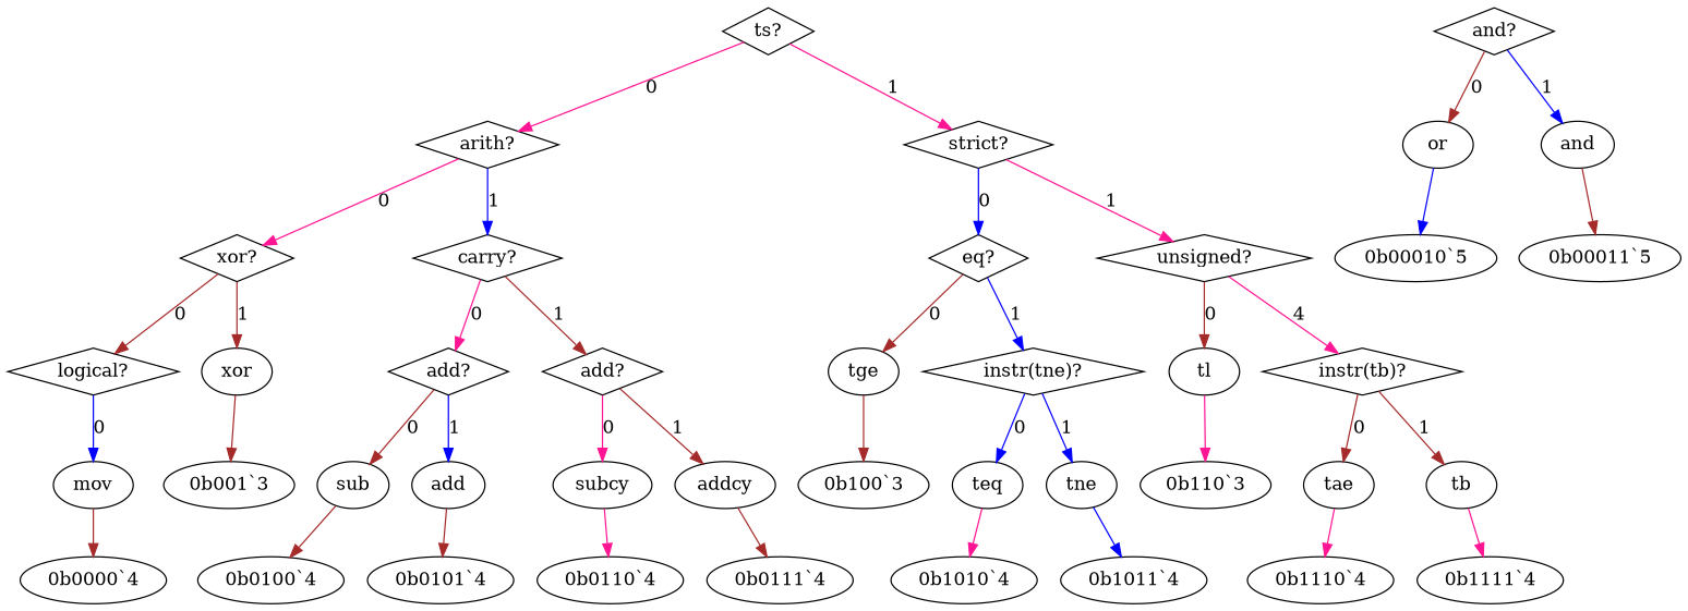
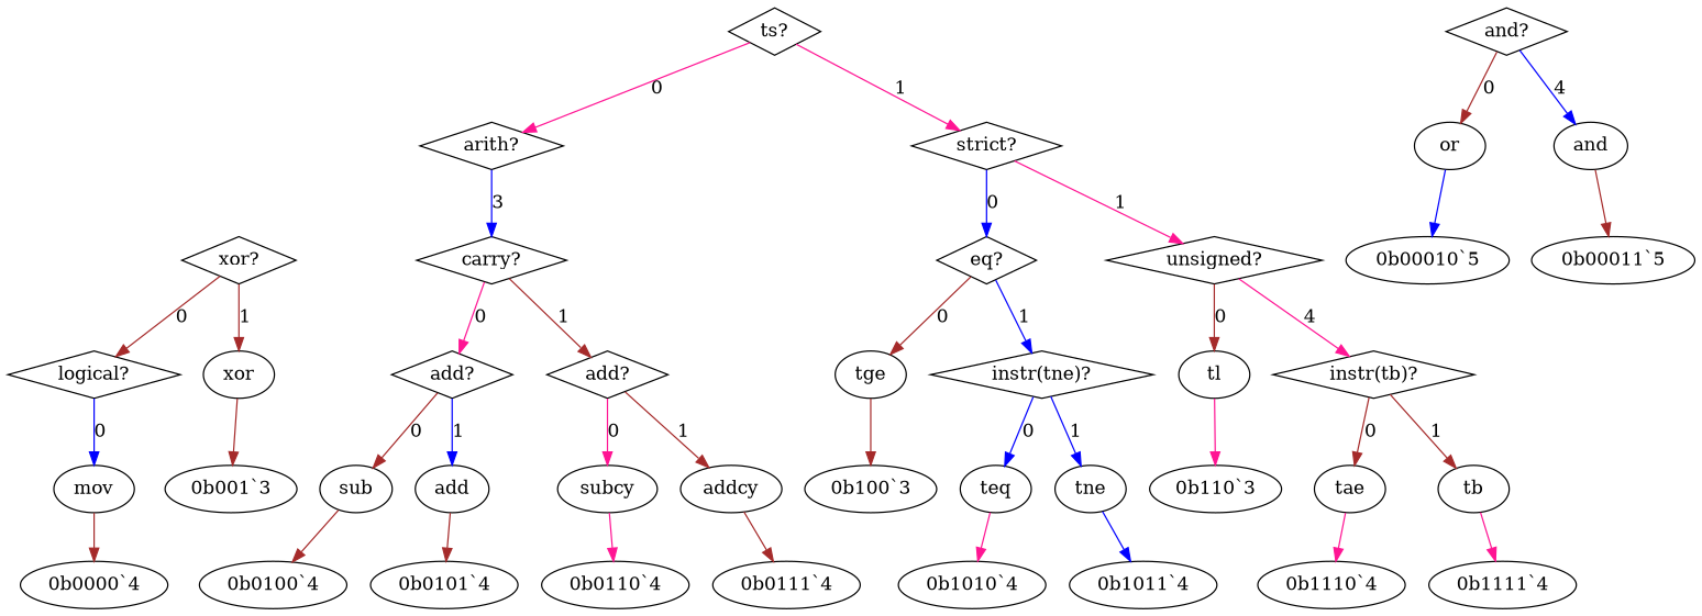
  digraph {
    edge [color=brown]
    n1 [label="ts?" shape=diamond]
    n2 [label="arith?" shape=diamond]
    n3 [label="strict?" shape=diamond]
    n4 [label="xor?" shape=diamond]
    n5 [label="carry?" shape=diamond]
    n6 [label="eq?" shape=diamond]
    n7 [label="unsigned?" shape=diamond]
    n8 [label="logical?" shape=diamond]
    n9 [label=xor]
    n10 [label="add?" shape=diamond]
    n11 [label="add?" shape=diamond]
    n12 [label=tge]
    n13 [label="instr(tne)?" shape=diamond]
    n14 [label=tl]
    n15 [label="instr(tb)?" shape=diamond]
    n16 [label=mov]
    "0b001`3"
    n18 [label=sub]
    n19 [label=add]
    n20 [label=subcy]
    n21 [label=addcy]
    "0b0000`4"
    n23 [label="and?" shape=diamond]
    n24 [label=or]
    n25 [label=and]
    "0b00010`5"
    "0b00011`5"
    "0b0100`4"
    "0b0101`4"
    "0b0110`4"
    "0b0111`4"
    "0b100`3"
    n33 [label=teq]
    n34 [label=tne]
    "0b110`3"
    n36 [label=tae]
    n37 [label=tb]
    "0b1010`4"
    "0b1011`4"
    "0b1110`4"
    "0b1111`4"
    n1 -> n2 [color=deeppink label=0]
    n1 -> n3 [color=deeppink label=1]
-   n2 -> n4 [color=deeppink label=0]
-   n2 -> n5 [color=blue label=1]
+   n2 -> n5 [color=blue label=3]
    n3 -> n6 [color=blue label=0]
    n3 -> n7 [color=deeppink label=1]
    n4 -> n8 [label=0]
    n4 -> n9 [label=1]
    n5 -> n10 [color=deeppink label=0]
    n5 -> n11 [label=1]
    n6 -> n12 [label=0]
    n6 -> n13 [color=blue label=1]
    n7 -> n14 [label=0]
    n7 -> n15 [color=deeppink label=4]
    n8 -> n16 [color=blue label=0]
    n9 -> "0b001`3"
    n10 -> n18 [label=0]
    n10 -> n19 [color=blue label=1]
    n11 -> n20 [color=deeppink label=0]
    n11 -> n21 [label=1]
    n12 -> "0b100`3"
    n13 -> n33 [color=blue label=0]
    n13 -> n34 [color=blue label=1]
    n14 -> "0b110`3" [color=deeppink]
    n15 -> n36 [label=0]
    n15 -> n37 [label=1]
    n16 -> "0b0000`4"
    n18 -> "0b0100`4"
    n19 -> "0b0101`4"
    n20 -> "0b0110`4" [color=deeppink]
    n21 -> "0b0111`4"
    n23 -> n24 [label=0]
-   n23 -> n25 [color=blue label=1]
+   n23 -> n25 [color=blue label=4]
    n24 -> "0b00010`5" [color=blue]
    n25 -> "0b00011`5"
    n33 -> "0b1010`4" [color=deeppink]
    n34 -> "0b1011`4" [color=blue]
    n36 -> "0b1110`4" [color=deeppink]
    n37 -> "0b1111`4" [color=deeppink]
  }
